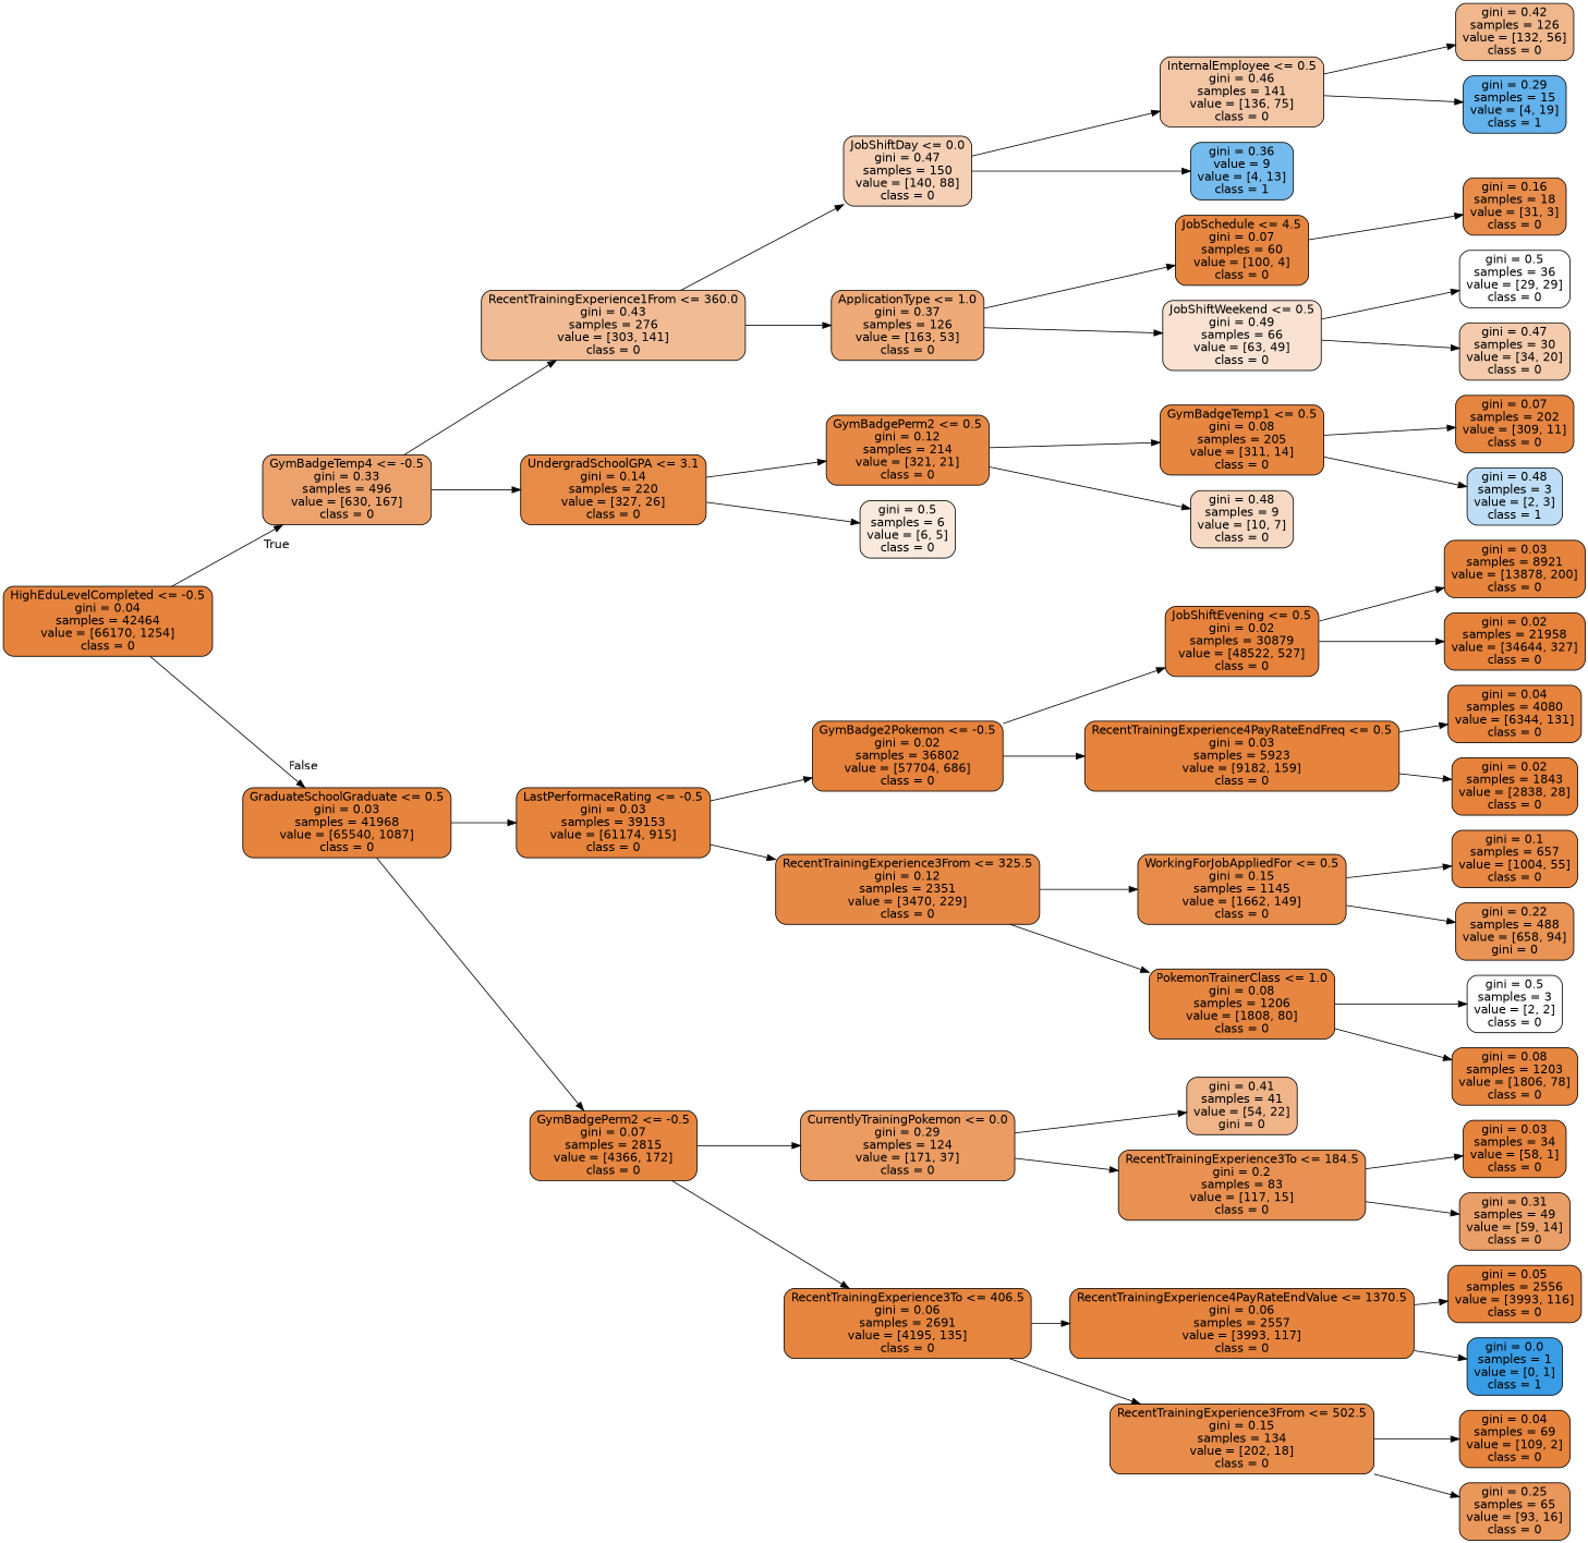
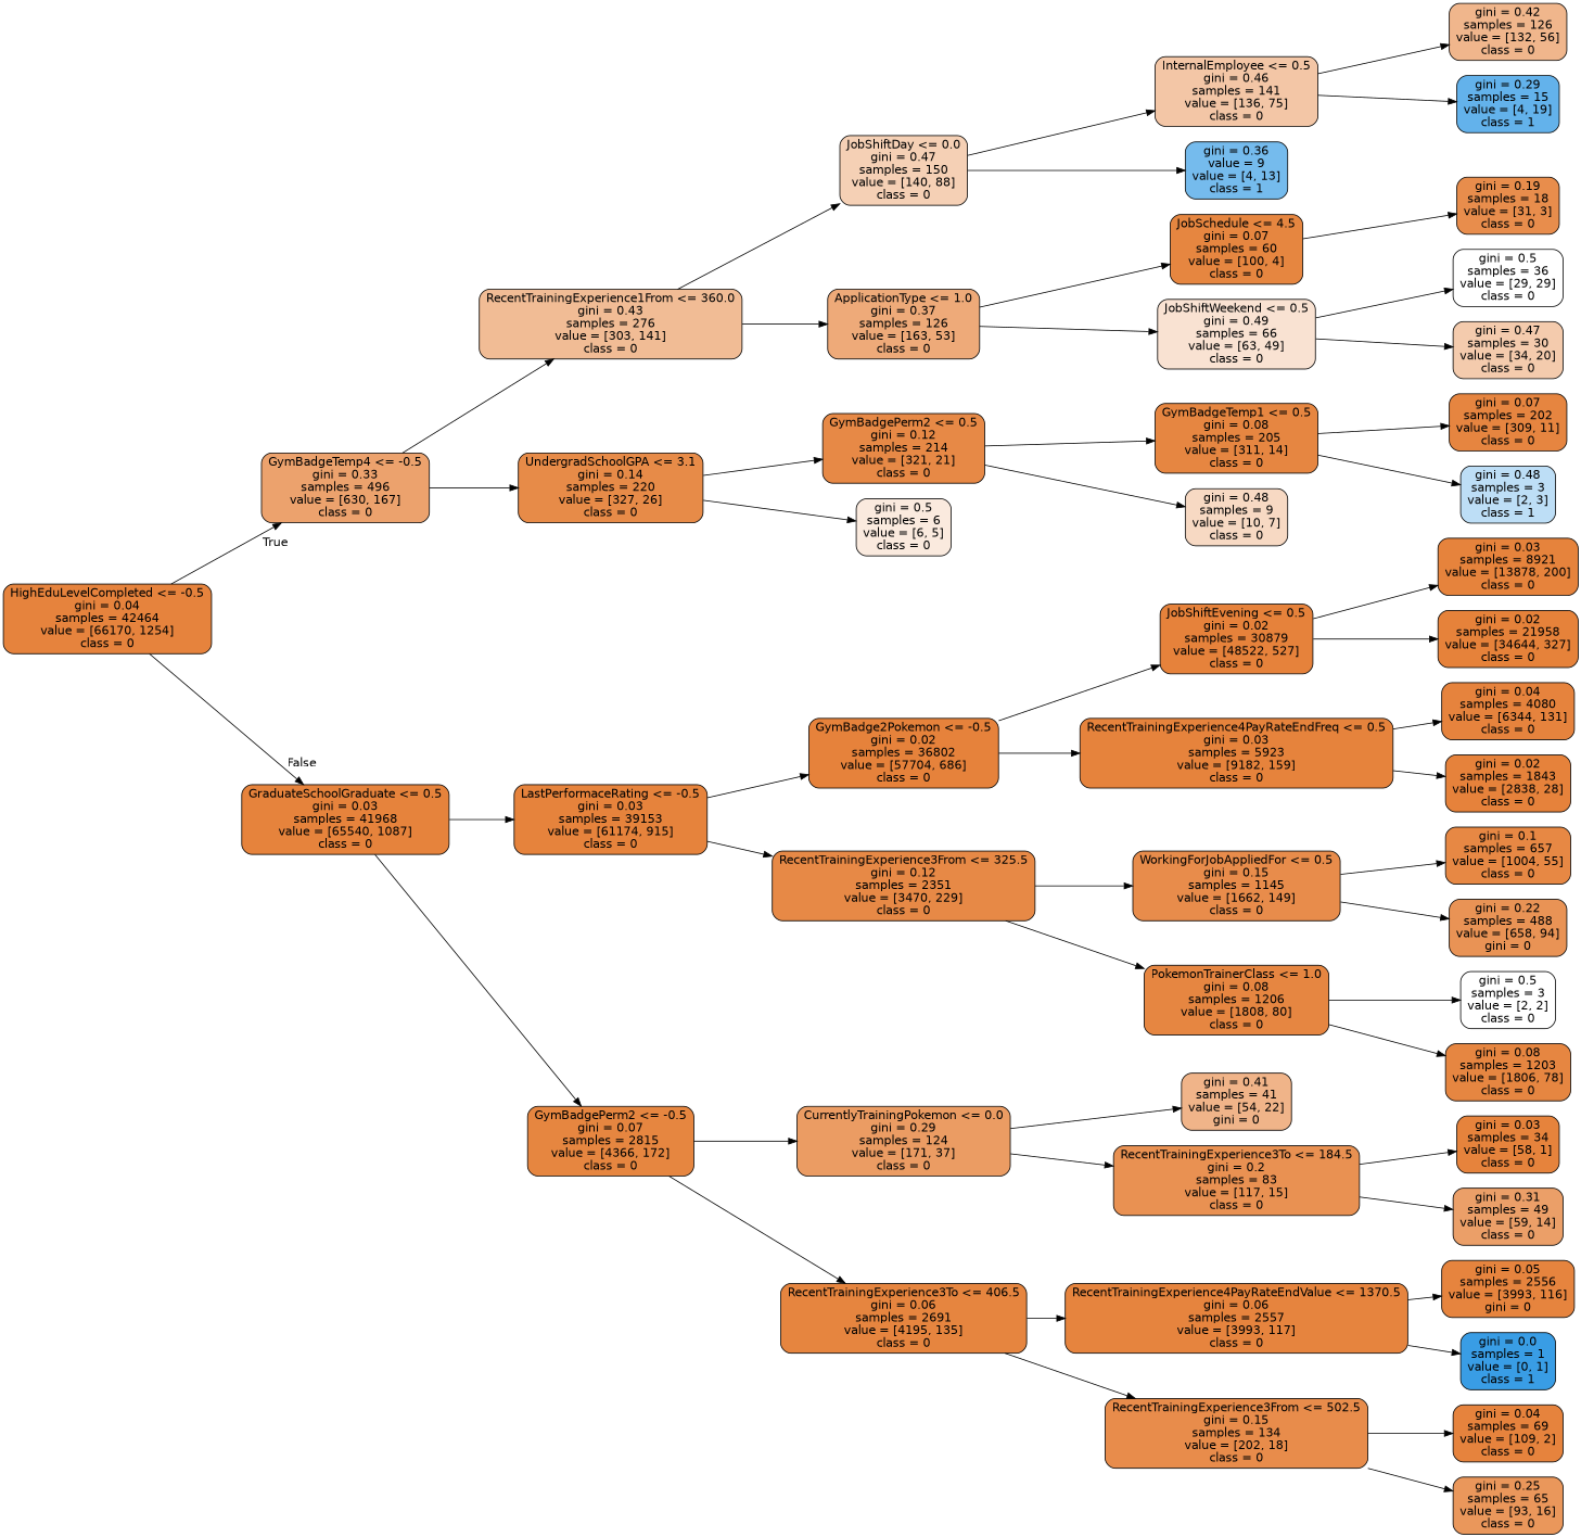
  digraph {
    rankdir=LR
    node [color=black fillcolor="#e58139fb" fontname=helvetica shape=box style="filled, rounded"]
    edge [fontname=helvetica]
    n1 [fillcolor="#e58139fa" label="HighEduLevelCompleted <= -0.5\ngini = 0.04\nsamples = 42464\nvalue = [66170, 1254]\nclass = 0"]
    n2 [fillcolor="#e58139bb" label="GymBadgeTemp4 <= -0.5\ngini = 0.33\nsamples = 496\nvalue = [630, 167]\nclass = 0"]
    n3 [label="GraduateSchoolGraduate <= 0.5\ngini = 0.03\nsamples = 41968\nvalue = [65540, 1087]\nclass = 0"]
    n4 [fillcolor="#e5813988" label="RecentTrainingExperience1From <= 360.0\ngini = 0.43\nsamples = 276\nvalue = [303, 141]\nclass = 0"]
    n5 [fillcolor="#e58139eb" label="UndergradSchoolGPA <= 3.1\ngini = 0.14\nsamples = 220\nvalue = [327, 26]\nclass = 0"]
    n6 [label="LastPerformaceRating <= -0.5\ngini = 0.03\nsamples = 39153\nvalue = [61174, 915]\nclass = 0"]
    n7 [fillcolor="#e58139f5" label="GymBadgePerm2 <= -0.5\ngini = 0.07\nsamples = 2815\nvalue = [4366, 172]\nclass = 0"]
    n8 [fillcolor="#e581395f" label="JobShiftDay <= 0.0\ngini = 0.47\nsamples = 150\nvalue = [140, 88]\nclass = 0"]
    n9 [fillcolor="#e58139ac" label="ApplicationType <= 1.0\ngini = 0.37\nsamples = 126\nvalue = [163, 53]\nclass = 0"]
    n10 [fillcolor="#e58139ee" label="GymBadgePerm2 <= 0.5\ngini = 0.12\nsamples = 214\nvalue = [321, 21]\nclass = 0"]
    n11 [fillcolor="#e581392a" label="gini = 0.5\nsamples = 6\nvalue = [6, 5]\nclass = 0"]
    n12 [fillcolor="#e5813972" label="InternalEmployee <= 0.5\ngini = 0.46\nsamples = 141\nvalue = [136, 75]\nclass = 0"]
    n13 [fillcolor="#399de5b1" label="gini = 0.36\nvalue = 9\nvalue = [4, 13]\nclass = 1"]
    n14 [fillcolor="#e58139f5" label="JobSchedule <= 4.5\ngini = 0.07\nsamples = 60\nvalue = [100, 4]\nclass = 0"]
    n15 [fillcolor="#e5813939" label="JobShiftWeekend <= 0.5\ngini = 0.49\nsamples = 66\nvalue = [63, 49]\nclass = 0"]
    n16 [fillcolor="#e5813993" label="gini = 0.42\nsamples = 126\nvalue = [132, 56]\nclass = 0"]
    n17 [fillcolor="#399de5c9" label="gini = 0.29\nsamples = 15\nvalue = [4, 19]\nclass = 1"]
-   n18 [fillcolor="#e58139e6" label="gini = 0.16\nsamples = 18\nvalue = [31, 3]\nclass = 0"]
+   n18 [fillcolor="#e58139e6" label="gini = 0.19\nsamples = 18\nvalue = [31, 3]\nclass = 0"]
    n19 [fillcolor="#e5813900" label="gini = 0.5\nsamples = 36\nvalue = [29, 29]\nclass = 0"]
    n20 [fillcolor="#e5813969" label="gini = 0.47\nsamples = 30\nvalue = [34, 20]\nclass = 0"]
    n21 [fillcolor="#e58139f4" label="GymBadgeTemp1 <= 0.5\ngini = 0.08\nsamples = 205\nvalue = [311, 14]\nclass = 0"]
    n22 [fillcolor="#e581394d" label="gini = 0.48\nsamples = 9\nvalue = [10, 7]\nclass = 0"]
    n23 [fillcolor="#e58139f6" label="gini = 0.07\nsamples = 202\nvalue = [309, 11]\nclass = 0"]
    n24 [fillcolor="#399de555" label="gini = 0.48\nsamples = 3\nvalue = [2, 3]\nclass = 1"]
    n25 [fillcolor="#e58139fc" label="GymBadge2Pokemon <= -0.5\ngini = 0.02\nsamples = 36802\nvalue = [57704, 686]\nclass = 0"]
    n26 [fillcolor="#e58139ee" label="RecentTrainingExperience3From <= 325.5\ngini = 0.12\nsamples = 2351\nvalue = [3470, 229]\nclass = 0"]
    n27 [fillcolor="#e58139c8" label="CurrentlyTrainingPokemon <= 0.0\ngini = 0.29\nsamples = 124\nvalue = [171, 37]\nclass = 0"]
    n28 [fillcolor="#e58139f7" label="RecentTrainingExperience3To <= 406.5\ngini = 0.06\nsamples = 2691\nvalue = [4195, 135]\nclass = 0"]
    n29 [fillcolor="#e58139fc" label="JobShiftEvening <= 0.5\ngini = 0.02\nsamples = 30879\nvalue = [48522, 527]\nclass = 0"]
    n30 [label="RecentTrainingExperience4PayRateEndFreq <= 0.5\ngini = 0.03\nsamples = 5923\nvalue = [9182, 159]\nclass = 0"]
    n31 [fillcolor="#e58139e8" label="WorkingForJobAppliedFor <= 0.5\ngini = 0.15\nsamples = 1145\nvalue = [1662, 149]\nclass = 0"]
    n32 [fillcolor="#e58139f4" label="PokemonTrainerClass <= 1.0\ngini = 0.08\nsamples = 1206\nvalue = [1808, 80]\nclass = 0"]
    n33 [label="gini = 0.03\nsamples = 8921\nvalue = [13878, 200]\nclass = 0"]
    n34 [fillcolor="#e58139fd" label="gini = 0.02\nsamples = 21958\nvalue = [34644, 327]\nclass = 0"]
    n35 [fillcolor="#e58139fa" label="gini = 0.04\nsamples = 4080\nvalue = [6344, 131]\nclass = 0"]
    n36 [fillcolor="#e58139fc" label="gini = 0.02\nsamples = 1843\nvalue = [2838, 28]\nclass = 0"]
    n37 [fillcolor="#e58139f1" label="gini = 0.1\nsamples = 657\nvalue = [1004, 55]\nclass = 0"]
    n38 [fillcolor="#e58139db" label="gini = 0.22\nsamples = 488\nvalue = [658, 94]\ngini = 0"]
    n39 [fillcolor="#e5813900" label="gini = 0.5\nsamples = 3\nvalue = [2, 2]\nclass = 0"]
    n40 [fillcolor="#e58139f4" label="gini = 0.08\nsamples = 1203\nvalue = [1806, 78]\nclass = 0"]
    n41 [fillcolor="#e5813997" label="gini = 0.41\nsamples = 41\nvalue = [54, 22]\ngini = 0"]
    n42 [fillcolor="#e58139de" label="RecentTrainingExperience3To <= 184.5\ngini = 0.2\nsamples = 83\nvalue = [117, 15]\nclass = 0"]
    n43 [fillcolor="#e58139f8" label="RecentTrainingExperience4PayRateEndValue <= 1370.5\ngini = 0.06\nsamples = 2557\nvalue = [3993, 117]\nclass = 0"]
    n44 [fillcolor="#e58139e8" label="RecentTrainingExperience3From <= 502.5\ngini = 0.15\nsamples = 134\nvalue = [202, 18]\nclass = 0"]
    n45 [label="gini = 0.03\nsamples = 34\nvalue = [58, 1]\nclass = 0"]
    n46 [fillcolor="#e58139c2" label="gini = 0.31\nsamples = 49\nvalue = [59, 14]\nclass = 0"]
-   n47 [fillcolor="#e58139f8" label="gini = 0.05\nsamples = 2556\nvalue = [3993, 116]\nclass = 0"]
+   n47 [fillcolor="#e58139f8" label="gini = 0.05\nsamples = 2556\nvalue = [3993, 116]\ngini = 0"]
    n48 [fillcolor="#399de5ff" label="gini = 0.0\nsamples = 1\nvalue = [0, 1]\nclass = 1"]
    n49 [fillcolor="#e58139fa" label="gini = 0.04\nsamples = 69\nvalue = [109, 2]\nclass = 0"]
    n50 [fillcolor="#e58139d3" label="gini = 0.25\nsamples = 65\nvalue = [93, 16]\nclass = 0"]
    n1 -> n2 [headlabel=True labelangle=45 labeldistance=2.5]
    n1 -> n3 [headlabel=False labelangle=-45 labeldistance=2.5]
    n2 -> n4
    n2 -> n5
    n3 -> n6
    n3 -> n7
    n4 -> n8
    n4 -> n9
    n5 -> n10
    n5 -> n11
    n6 -> n25
    n6 -> n26
    n7 -> n27
    n7 -> n28
    n8 -> n12
    n8 -> n13
    n9 -> n14
    n9 -> n15
    n10 -> n21
    n10 -> n22
    n12 -> n16
    n12 -> n17
    n14 -> n18
    n15 -> n19
    n15 -> n20
    n21 -> n23
    n21 -> n24
    n25 -> n29
    n25 -> n30
    n26 -> n31
    n26 -> n32
    n27 -> n41
    n27 -> n42
    n28 -> n43
    n28 -> n44
    n29 -> n33
    n29 -> n34
    n30 -> n35
    n30 -> n36
    n31 -> n37
    n31 -> n38
    n32 -> n39
    n32 -> n40
    n42 -> n45
    n42 -> n46
    n43 -> n47
    n43 -> n48
    n44 -> n49
    n44 -> n50
  }
